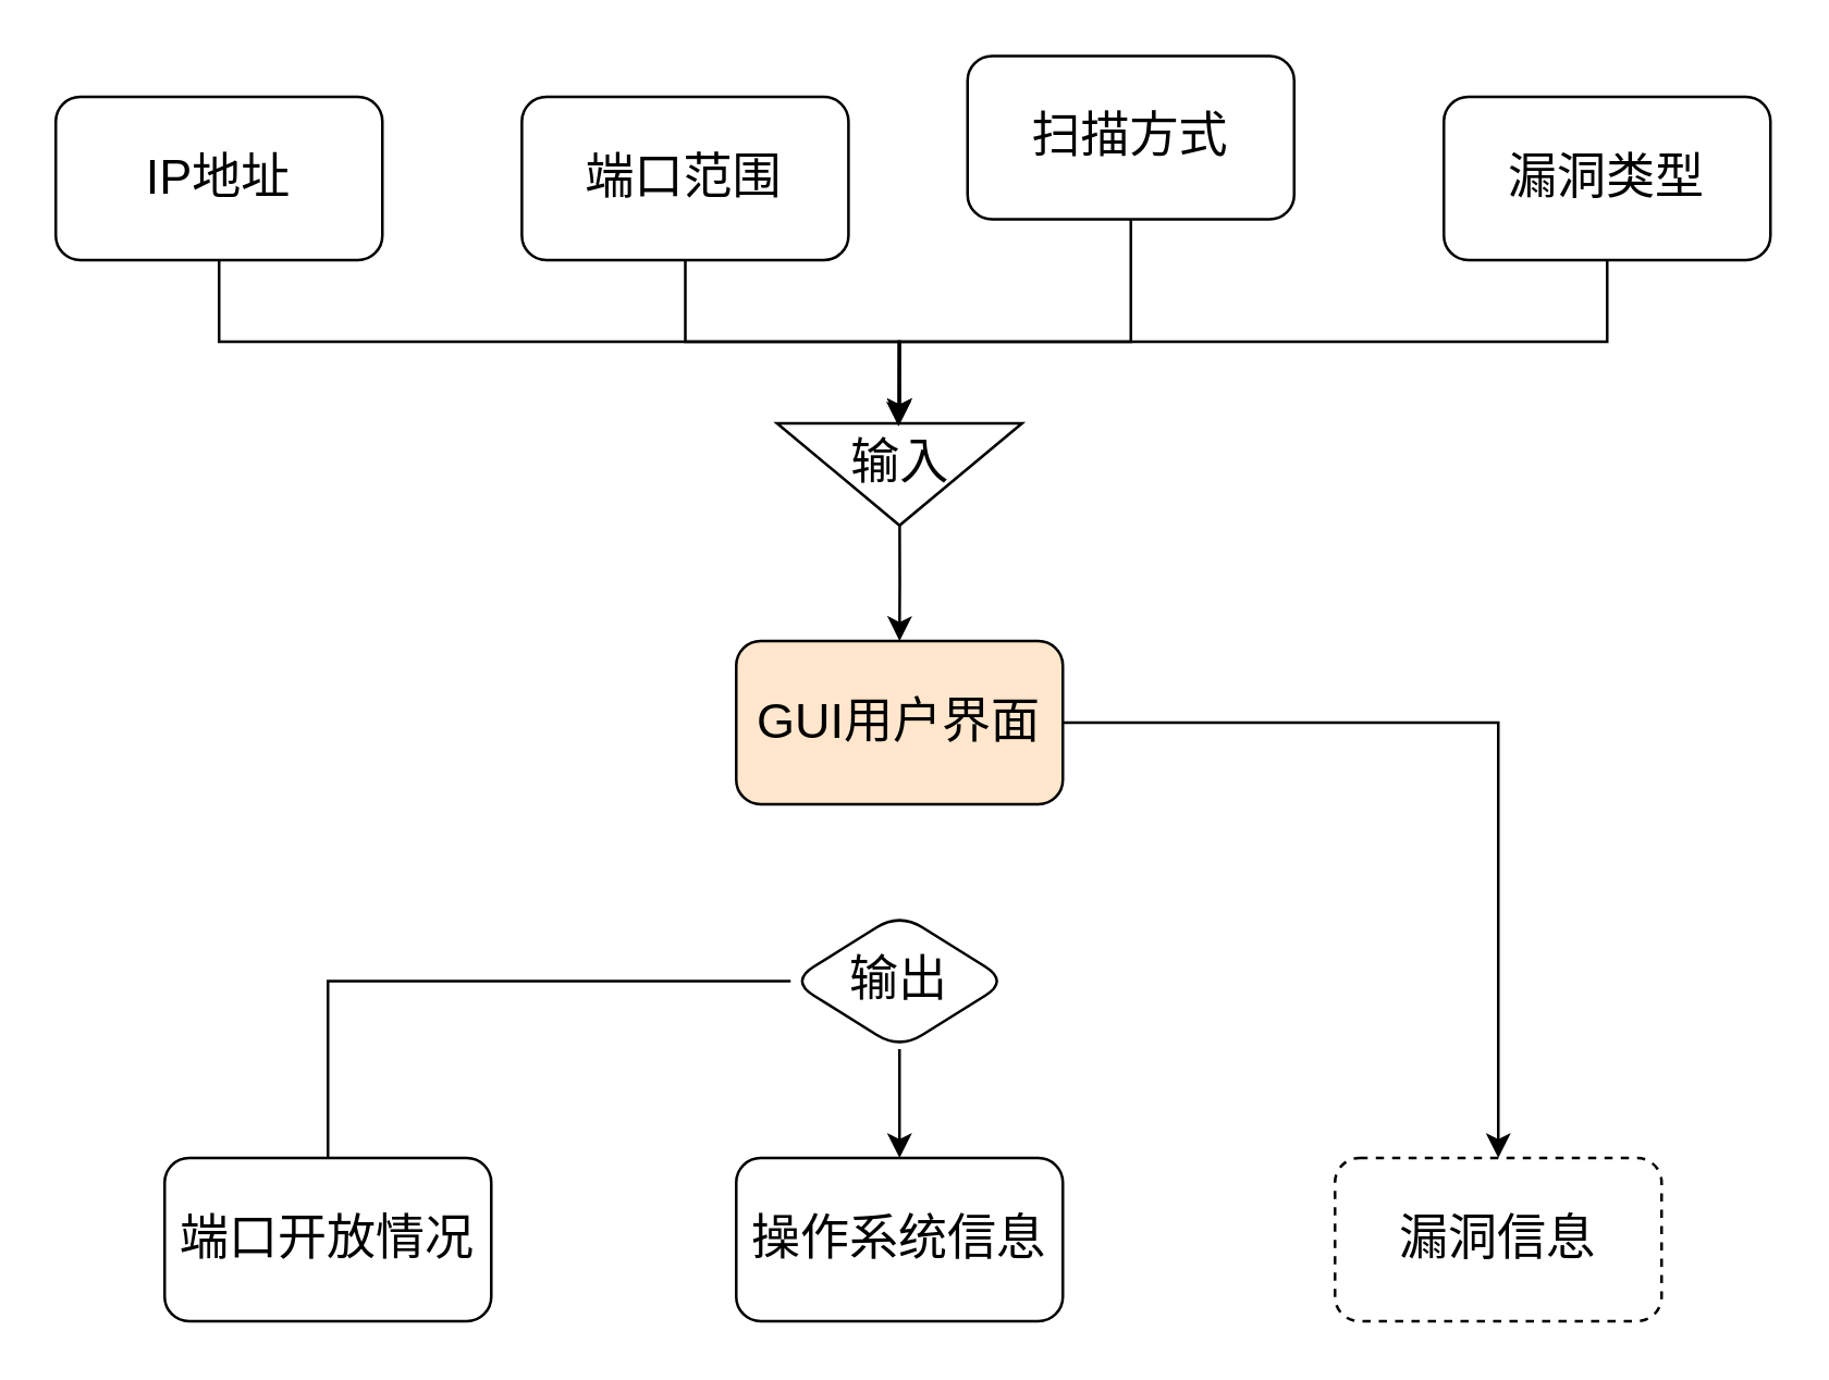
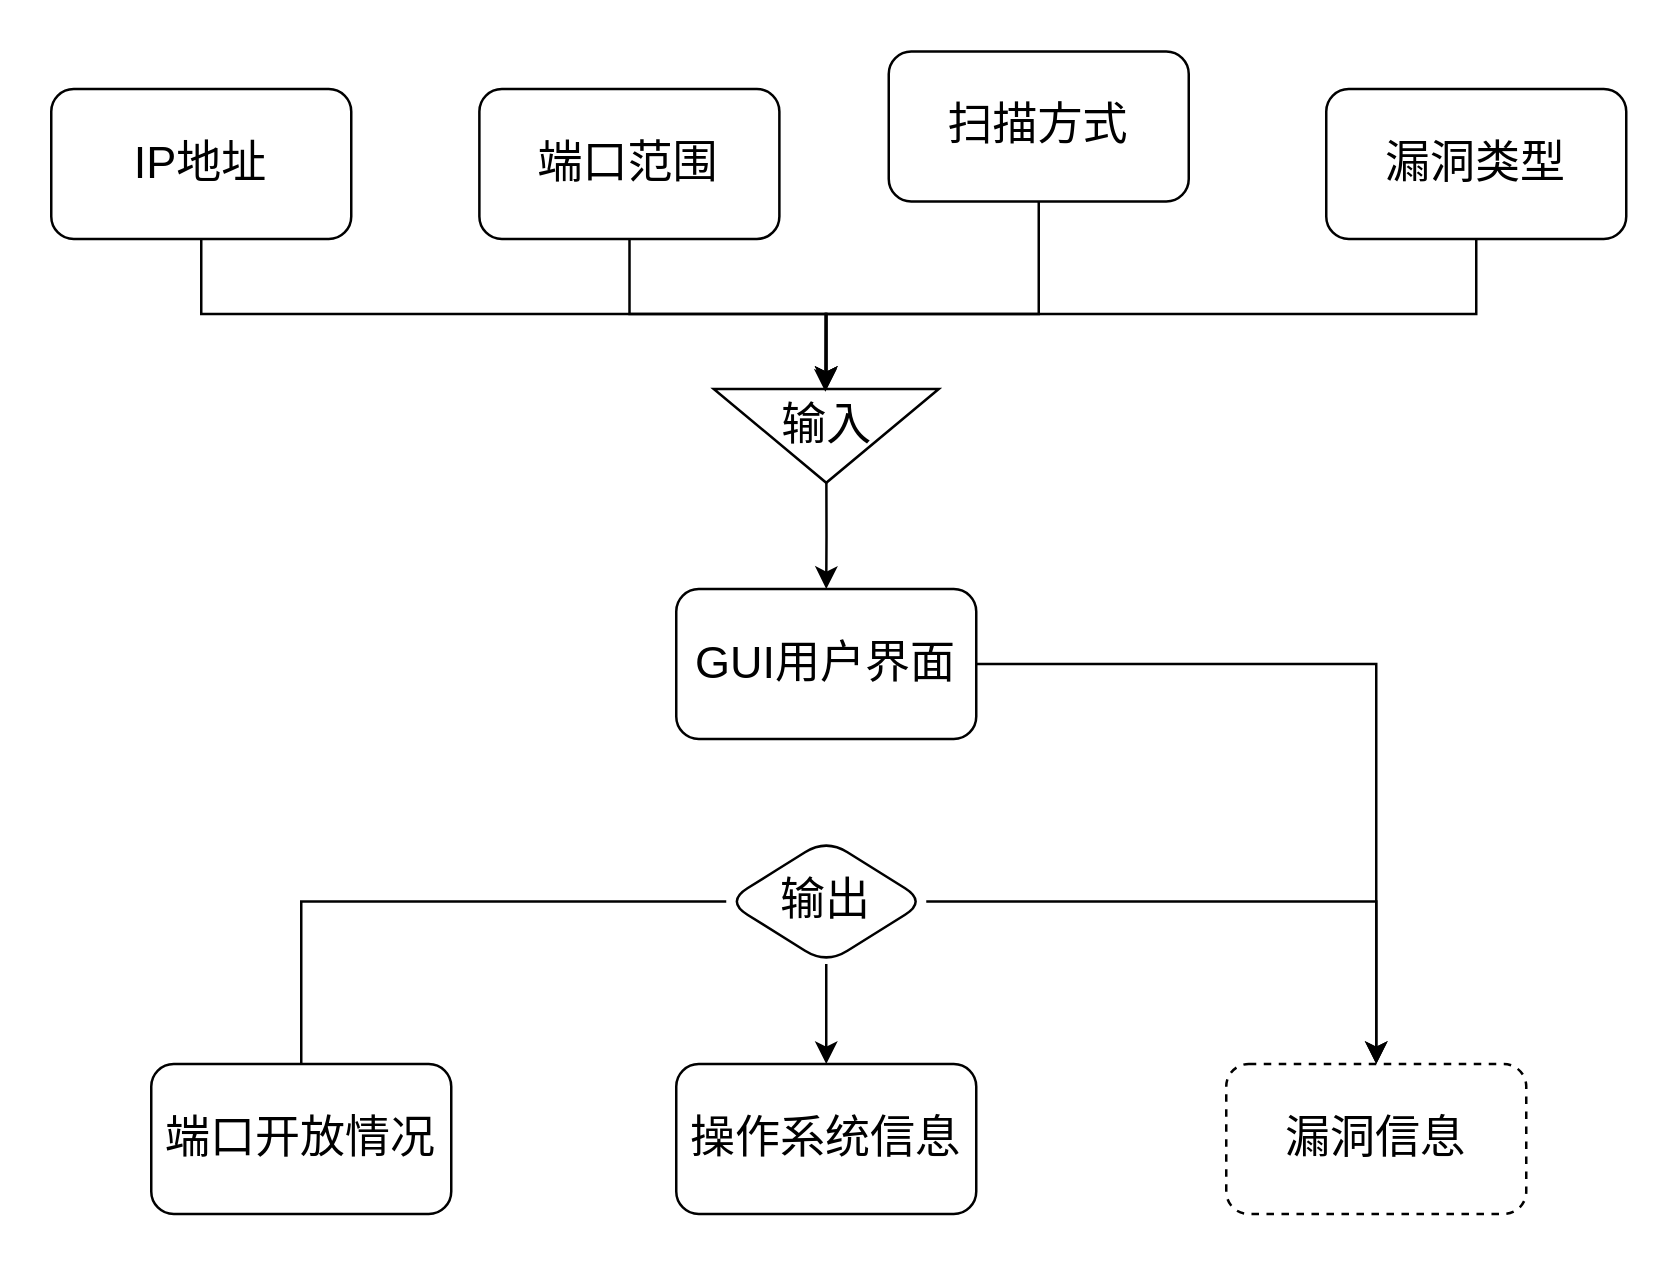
  <mxCell id="0" />
  <mxCell id="1" parent="0" />
  <mxCell id="2" value="" style="edgeStyle=orthogonalEdgeStyle;rounded=0;orthogonalLoop=1;jettySize=auto;html=1;fontSize=18;" edge="1" parent="1" source="3" target="10"><mxGeometry relative="1" as="geometry" /></mxCell>
- <mxCell id="3" value="&lt;font style=&quot;font-size: 18px&quot;&gt;GUI用户界面&lt;/font&gt;" style="rounded=1;whiteSpace=wrap;html=1;fillColor=#ffe6cc;" vertex="1" parent="1"><mxGeometry x="270" y="235" width="120" height="60" as="geometry" /></mxCell>
+ <mxCell id="3" value="&lt;font style=&quot;font-size: 18px&quot;&gt;GUI用户界面&lt;/font&gt;" style="rounded=1;whiteSpace=wrap;html=1;" vertex="1" parent="1"><mxGeometry x="270" y="235" width="120" height="60" as="geometry" /></mxCell>
  <mxCell id="4" value="" style="edgeStyle=orthogonalEdgeStyle;rounded=0;orthogonalLoop=1;jettySize=auto;html=1;fontSize=18;endArrow=none;" edge="1" parent="1" source="7" target="8"><mxGeometry relative="1" as="geometry" /></mxCell>
  <mxCell id="5" value="" style="edgeStyle=orthogonalEdgeStyle;rounded=0;orthogonalLoop=1;jettySize=auto;html=1;fontSize=18;" edge="1" parent="1" source="7" target="9"><mxGeometry relative="1" as="geometry" /></mxCell>
+ <mxCell id="6" value="" style="edgeStyle=orthogonalEdgeStyle;rounded=0;orthogonalLoop=1;jettySize=auto;html=1;fontSize=18;" edge="1" parent="1" source="7" target="10"><mxGeometry relative="1" as="geometry" /></mxCell>
  <mxCell id="7" value="&lt;font style=&quot;font-size: 18px&quot;&gt;输出&lt;/font&gt;" style="rhombus;whiteSpace=wrap;html=1;rounded=1;" vertex="1" parent="1"><mxGeometry x="290" y="335" width="80" height="50" as="geometry" /></mxCell>
  <mxCell id="8" value="&lt;font style=&quot;font-size: 18px&quot;&gt;端口开放情况&lt;/font&gt;" style="whiteSpace=wrap;html=1;rounded=1;" vertex="1" parent="1"><mxGeometry x="60" y="425" width="120" height="60" as="geometry" /></mxCell>
  <mxCell id="9" value="&lt;font style=&quot;font-size: 18px&quot;&gt;操作系统信息&lt;/font&gt;" style="whiteSpace=wrap;html=1;rounded=1;" vertex="1" parent="1"><mxGeometry x="270" y="425" width="120" height="60" as="geometry" /></mxCell>
  <mxCell id="10" value="&lt;font style=&quot;font-size: 18px&quot;&gt;漏洞信息&lt;/font&gt;" style="whiteSpace=wrap;html=1;rounded=1;dashed=1;" vertex="1" parent="1"><mxGeometry x="490" y="425" width="120" height="60" as="geometry" /></mxCell>
  <mxCell id="11" style="edgeStyle=orthogonalEdgeStyle;rounded=0;orthogonalLoop=1;jettySize=auto;html=1;fontSize=18;" edge="1" parent="1" source="12" target="3"><mxGeometry relative="1" as="geometry" /></mxCell>
  <mxCell id="12" value="" style="triangle;whiteSpace=wrap;html=1;fontSize=18;rotation=90;" vertex="1" parent="1"><mxGeometry x="311.25" y="128.75" width="37.5" height="90" as="geometry" /></mxCell>
  <mxCell id="13" value="输入" style="text;html=1;resizable=0;autosize=1;align=center;verticalAlign=middle;points=[];fillColor=none;strokeColor=none;rounded=0;fontSize=18;" vertex="1" parent="1"><mxGeometry x="305" y="155" width="50" height="30" as="geometry" /></mxCell>
  <mxCell id="14" style="edgeStyle=orthogonalEdgeStyle;rounded=0;orthogonalLoop=1;jettySize=auto;html=1;fontSize=18;" edge="1" parent="1" source="15"><mxGeometry relative="1" as="geometry"><mxPoint x="330" y="155" as="targetPoint" /><Array as="points"><mxPoint x="251" y="125" /><mxPoint x="330" y="125" /></Array></mxGeometry></mxCell>
  <mxCell id="15" value="端口范围" style="rounded=1;whiteSpace=wrap;html=1;fontSize=18;" vertex="1" parent="1"><mxGeometry x="191.25" y="35" width="120" height="60" as="geometry" /></mxCell>
  <mxCell id="16" style="edgeStyle=orthogonalEdgeStyle;rounded=0;orthogonalLoop=1;jettySize=auto;html=1;fontSize=18;" edge="1" parent="1" source="17" target="13"><mxGeometry relative="1" as="geometry"><Array as="points"><mxPoint x="80" y="125" /><mxPoint x="330" y="125" /></Array></mxGeometry></mxCell>
  <mxCell id="17" value="IP地址" style="rounded=1;whiteSpace=wrap;html=1;fontSize=18;" vertex="1" parent="1"><mxGeometry x="20" y="35" width="120" height="60" as="geometry" /></mxCell>
  <mxCell id="18" style="edgeStyle=orthogonalEdgeStyle;rounded=0;orthogonalLoop=1;jettySize=auto;html=1;fontSize=18;" edge="1" parent="1" source="19"><mxGeometry relative="1" as="geometry"><mxPoint x="330" y="155" as="targetPoint" /><Array as="points"><mxPoint x="415" y="125" /><mxPoint x="330" y="125" /></Array></mxGeometry></mxCell>
  <mxCell id="19" value="扫描方式" style="rounded=1;whiteSpace=wrap;html=1;fontSize=18;" vertex="1" parent="1"><mxGeometry x="355" y="20" width="120" height="60" as="geometry" /></mxCell>
  <mxCell id="20" style="edgeStyle=orthogonalEdgeStyle;rounded=0;orthogonalLoop=1;jettySize=auto;html=1;entryX=0.493;entryY=0.037;entryDx=0;entryDy=0;entryPerimeter=0;fontSize=18;" edge="1" parent="1" source="21" target="13"><mxGeometry relative="1" as="geometry"><Array as="points"><mxPoint x="590" y="125" /><mxPoint x="330" y="125" /></Array></mxGeometry></mxCell>
  <mxCell id="21" value="漏洞类型" style="rounded=1;whiteSpace=wrap;html=1;fontSize=18;" vertex="1" parent="1"><mxGeometry x="530" y="35" width="120" height="60" as="geometry" /></mxCell>
